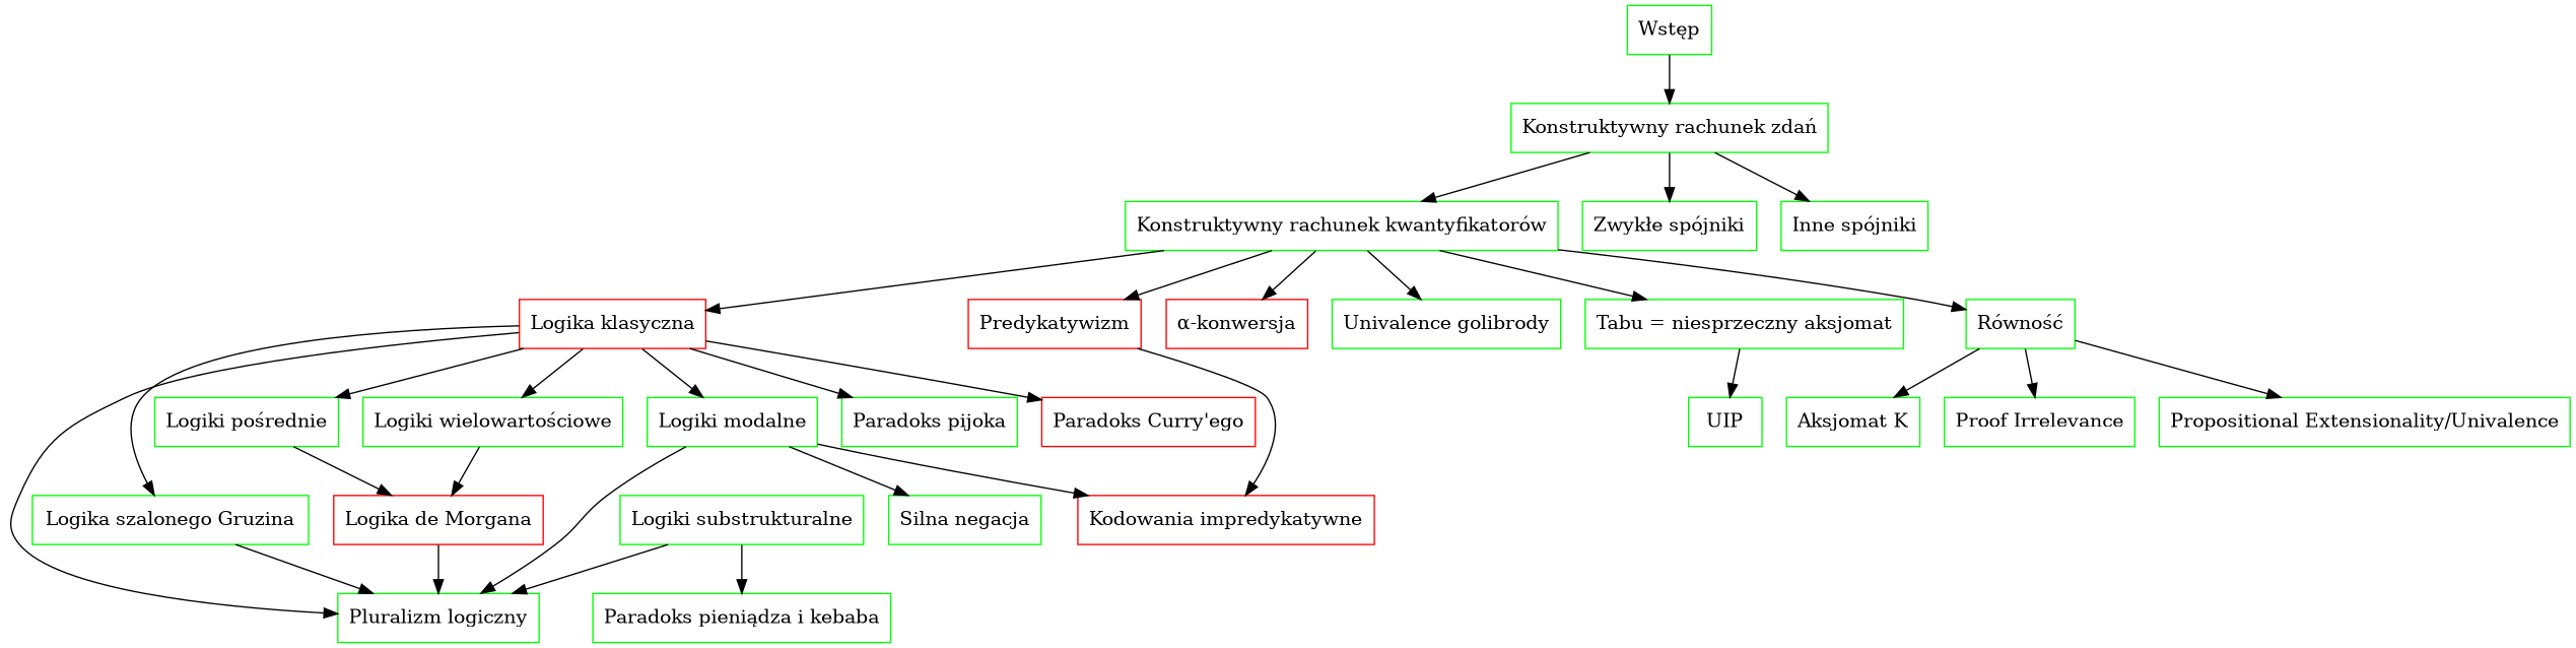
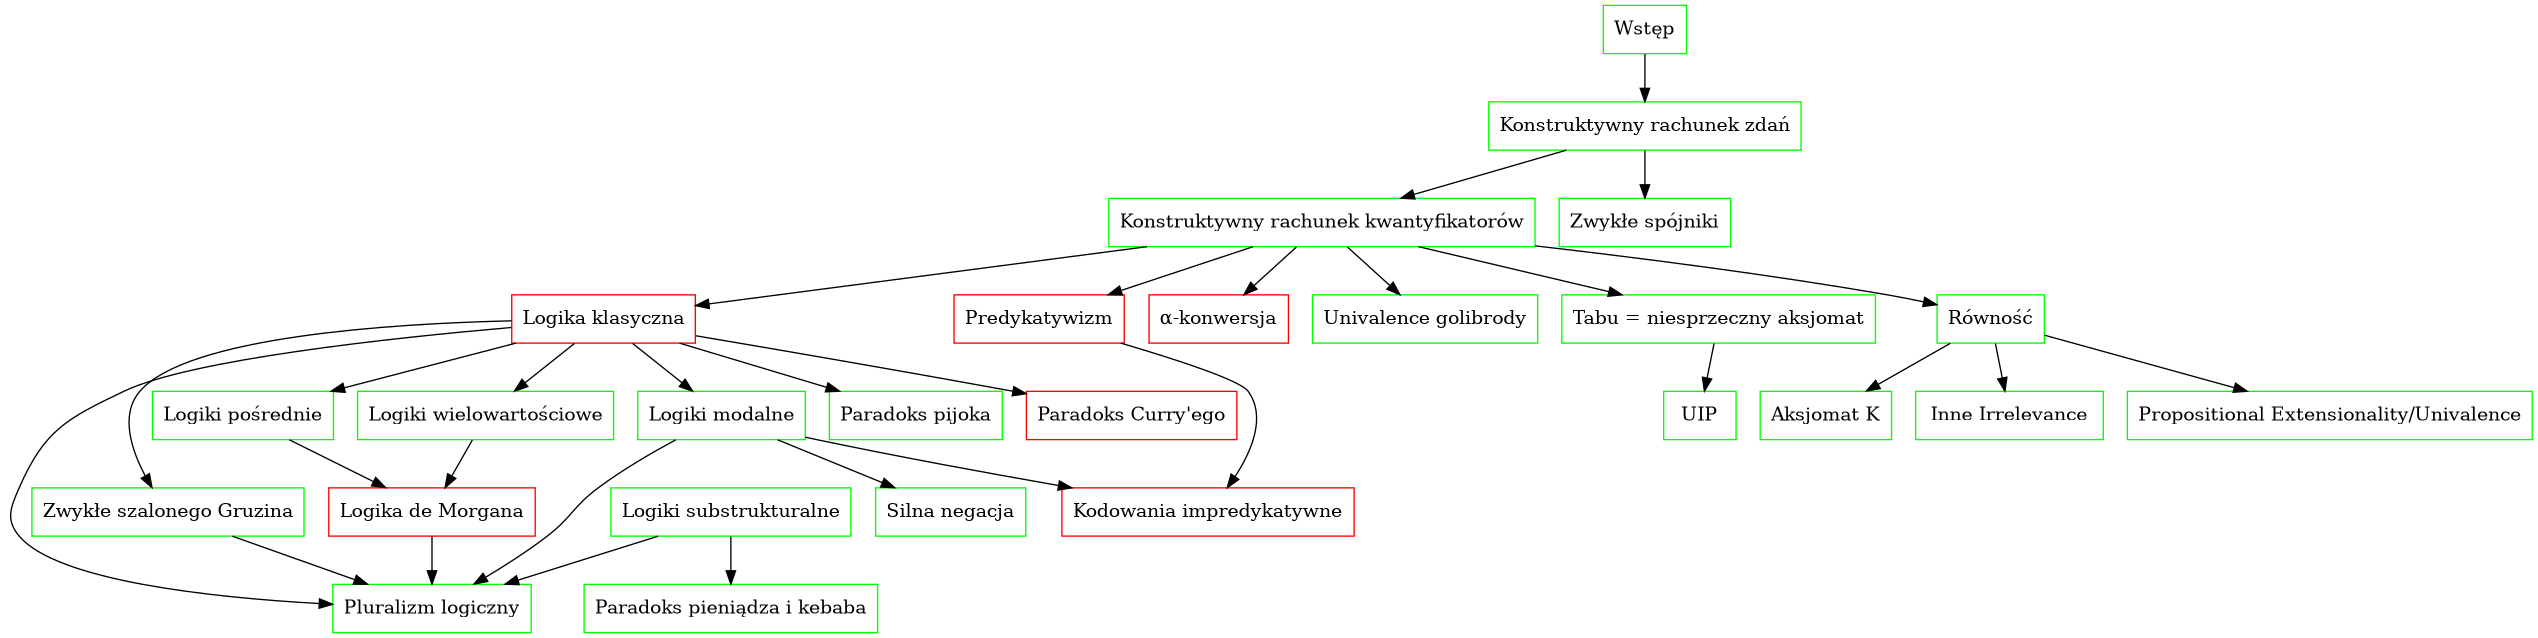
  digraph {
    node [color=green shape=rectangle]
    n1 [label="Wstęp"]
    n2 [label="Konstruktywny rachunek zdań"]
    n3 [label="Konstruktywny rachunek kwantyfikatorów"]
    "Zwykłe spójniki"
-   "Inne spójniki"
    n6 [color=red label="Logika klasyczna"]
    n7 [color=red label=Predykatywizm]
    n8 [color=red label="α-konwersja"]
    n9 [label="Univalence golibrody"]
    n10 [label="Tabu = niesprzeczny aksjomat"]
    "Równość"
    n12 [label="Logiki modalne"]
    n13 [label="Logiki pośrednie"]
    n14 [label="Logiki wielowartościowe"]
-   n15 [label="Logika szalonego Gruzina"]
+   n15 [label="Zwykłe szalonego Gruzina"]
    n16 [label="Paradoks pijoka"]
    n17 [color=red label="Paradoks Curry'ego"]
    n18 [label="Pluralizm logiczny"]
    n19 [color=red label="Kodowania impredykatywne"]
    UIP
    "Aksjomat K"
-   "Proof Irrelevance"
+   "Proof Irrelevance" [label="Inne Irrelevance"]
    "Propositional Extensionality/Univalence"
    "Silna negacja"
    n25 [color=red label="Logika de Morgana"]
    n26 [label="Logiki substrukturalne"]
    n27 [label="Paradoks pieniądza i kebaba"]
    n1 -> n2
    n2 -> n3
    n2 -> "Zwykłe spójniki"
-   n2 -> "Inne spójniki"
    n3 -> n6
    n3 -> n7
    n3 -> n8
    n3 -> n9
    n3 -> n10
    n3 -> "Równość"
    n6 -> n12
    n6 -> n13
    n6 -> n14
    n6 -> n15
    n6 -> n16
    n6 -> n17
    n6 -> n18
    n7 -> n19
    n10 -> UIP
    "Równość" -> "Aksjomat K"
    "Równość" -> "Proof Irrelevance"
    "Równość" -> "Propositional Extensionality/Univalence"
    n12 -> n18
    n12 -> n19
    n12 -> "Silna negacja"
    n13 -> n25
    n14 -> n25
    n15 -> n18
    n25 -> n18
    n26 -> n18
    n26 -> n27
  }
